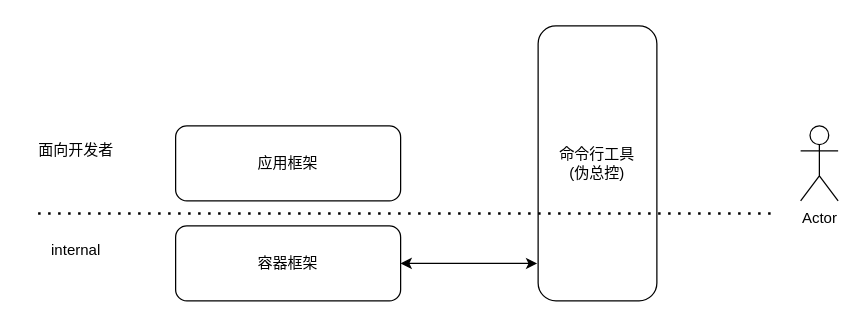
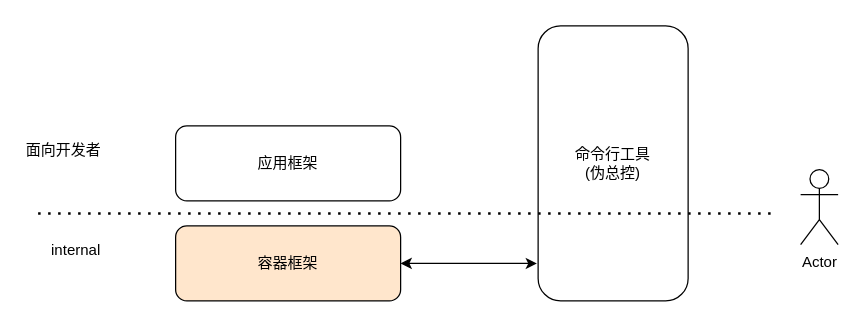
  <mxCell id="0" />
  <mxCell id="1" parent="0" />
  <mxCell id="2" style="edgeStyle=orthogonalEdgeStyle;rounded=0;orthogonalLoop=1;jettySize=auto;html=1;entryX=-0.008;entryY=0.864;entryDx=0;entryDy=0;entryPerimeter=0;startArrow=classic;startFill=1;" edge="1" parent="1" source="3" target="5"><mxGeometry relative="1" as="geometry" /></mxCell>
- <mxCell id="3" value="容器框架" style="rounded=1;whiteSpace=wrap;html=1;" vertex="1" parent="1"><mxGeometry x="140" y="180" width="180" height="60" as="geometry" /></mxCell>
+ <mxCell id="3" value="容器框架" style="rounded=1;whiteSpace=wrap;html=1;fillColor=#ffe6cc;" vertex="1" parent="1"><mxGeometry x="140" y="180" width="180" height="60" as="geometry" /></mxCell>
  <mxCell id="4" value="应用框架" style="rounded=1;whiteSpace=wrap;html=1;" vertex="1" parent="1"><mxGeometry x="140" y="100" width="180" height="60" as="geometry" /></mxCell>
- <mxCell id="5" value="命令行工具&lt;br&gt;(伪总控)" style="rounded=1;whiteSpace=wrap;html=1;" vertex="1" parent="1"><mxGeometry x="430" y="20" width="95" height="220" as="geometry" /></mxCell>
+ <mxCell id="5" value="命令行工具&lt;br&gt;(伪总控)" style="rounded=1;whiteSpace=wrap;html=1;" vertex="1" parent="1"><mxGeometry x="430" y="20" width="120" height="220" as="geometry" /></mxCell>
  <mxCell id="6" value="" style="endArrow=none;dashed=1;html=1;dashPattern=1 3;strokeWidth=2;" edge="1" parent="1"><mxGeometry width="50" height="50" relative="1" as="geometry"><mxPoint x="30" y="170" as="sourcePoint" /><mxPoint x="620" y="170" as="targetPoint" /></mxGeometry></mxCell>
- <mxCell id="7" value="Actor" style="shape=umlActor;verticalLabelPosition=bottom;verticalAlign=top;html=1;outlineConnect=0;" vertex="1" parent="1"><mxGeometry x="640" y="100" width="30" height="60" as="geometry" /></mxCell>
- <mxCell id="8" value="面向开发者" style="text;html=1;align=center;verticalAlign=middle;resizable=0;points=[];autosize=1;" vertex="1" parent="1"><mxGeometry x="20" y="110" width="80" height="20" as="geometry" /></mxCell>
+ <mxCell id="7" value="Actor" style="shape=umlActor;verticalLabelPosition=bottom;verticalAlign=top;html=1;outlineConnect=0;" vertex="1" parent="1"><mxGeometry x="640" y="135" width="30" height="60" as="geometry" /></mxCell>
+ <mxCell id="8" value="面向开发者" style="text;html=1;align=center;verticalAlign=middle;resizable=0;points=[];autosize=1;" vertex="1" parent="1"><mxGeometry x="10" y="110" width="80" height="20" as="geometry" /></mxCell>
  <mxCell id="9" value="internal" style="text;html=1;align=center;verticalAlign=middle;resizable=0;points=[];autosize=1;" vertex="1" parent="1"><mxGeometry x="35" y="190" width="50" height="20" as="geometry" /></mxCell>
